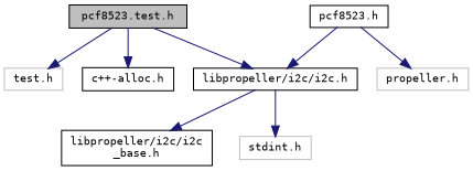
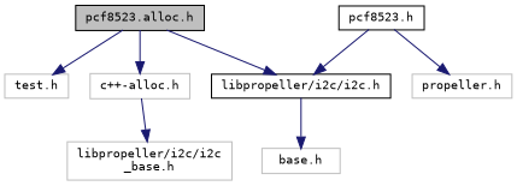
  digraph {
    fontname="DejaVu Sans Mono"
    node [color=black fillcolor=white fontname="DejaVu Sans Mono" fontsize=10 shape=record style=filled]
    edge [color=midnightblue fontname="DejaVu Sans Mono" fontsize=10 labelfontname=Helvetica labelfontsize=10 style=solid]
-   n1 [fillcolor=grey75 fontcolor=black height=0.2 label="pcf8523.test.h" width=0.4]
+   n1 [fillcolor=grey75 fontcolor=black height=0.2 label="pcf8523.alloc.h" width=0.4]
    n2 [color=grey75 height=0.2 label="test.h" width=0.4]
-   n3 [height=0.2 label="c++-alloc.h" width=0.4]
+   n3 [color=grey75 height=0.2 label="c++-alloc.h" width=0.4]
    n4 [height=0.2 label="libpropeller/i2c/i2c.h" width=0.4]
    n5 [height=0.2 label="pcf8523.h" width=0.4]
    n6 [color=grey75 height=0.2 label="propeller.h" width=0.4]
-   n7 [color=grey75 height=0.2 label="stdint.h" width=0.4]
-   n8 [height=0.2 label="libpropeller/i2c/i2c\l_base.h" width=0.4]
+   n7 [color=grey75 height=0.2 label="base.h" width=0.4]
+   n8 [color=grey75 height=0.2 label="libpropeller/i2c/i2c\l_base.h" width=0.4]
    n1 -> n2
    n1 -> n3
    n1 -> n4
    n4 -> n7
-   n4 -> n8
+   n3 -> n8
    n5 -> n4
    n5 -> n6
  }
